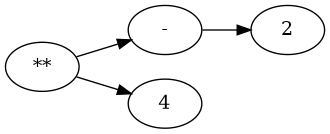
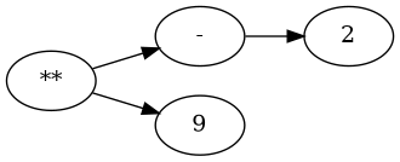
  digraph {
    rankdir=LR
    n1 [label="**"]
    n2 [label="-"]
-   n3 [label=4]
+   n3 [label=9]
    n4 [label=2]
    n1 -> n2
    n1 -> n3
    n2 -> n4
  }
